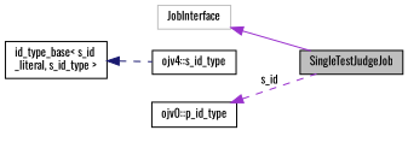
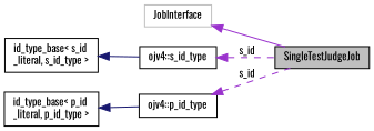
  digraph {
    fontname=Oswald
    rankdir=LR
    node [color=black fillcolor=white fontname=Oswald fontsize=10 shape=record style=filled]
    edge [color=darkorchid3 dir=back fontname=Oswald fontsize=10 labelfontname=Helvetica labelfontsize=10 style=solid]
    n1 [fillcolor=grey75 fontcolor=black height=0.2 label=SingleTestJudgeJob width=0.4]
    n2 [color=grey75 height=0.2 label=JobInterface width=0.4]
    n3 [height=0.2 label="ojv4::s_id_type" width=0.4]
    n4 [height=0.2 label="id_type_base\< s_id\l_literal, s_id_type \>" width=0.4]
-   n5 [height=0.2 label="ojv0::p_id_type" width=0.4]
+   n5 [height=0.2 label="ojv4::p_id_type" width=0.4]
+   n6 [height=0.2 label="id_type_base\< p_id\l_literal, p_id_type \>" width=0.4]
    n2 -> n1
-   n4 -> n3 [color=midnightblue style=dashed]
+   n3 -> n1 [label=" s_id" style=dashed]
+   n4 -> n3 [color=midnightblue]
    n5 -> n1 [label=" s_id" style=dashed]
+   n6 -> n5 [color=midnightblue]
  }
